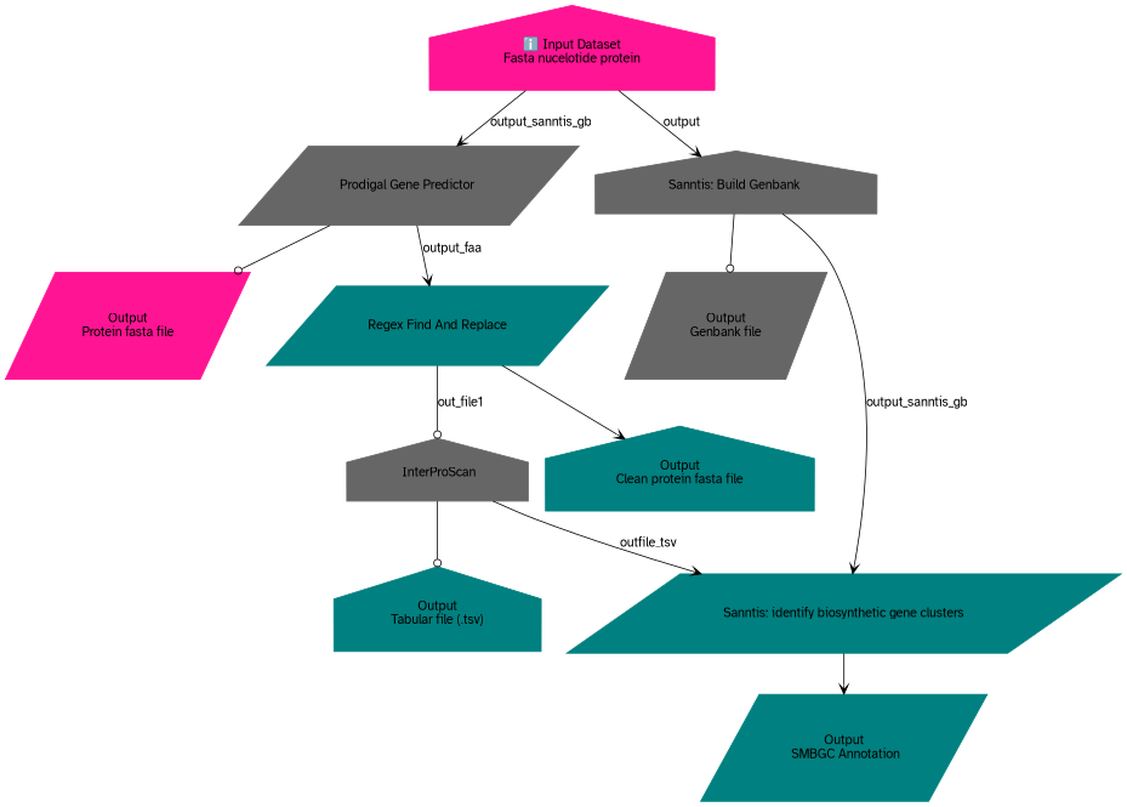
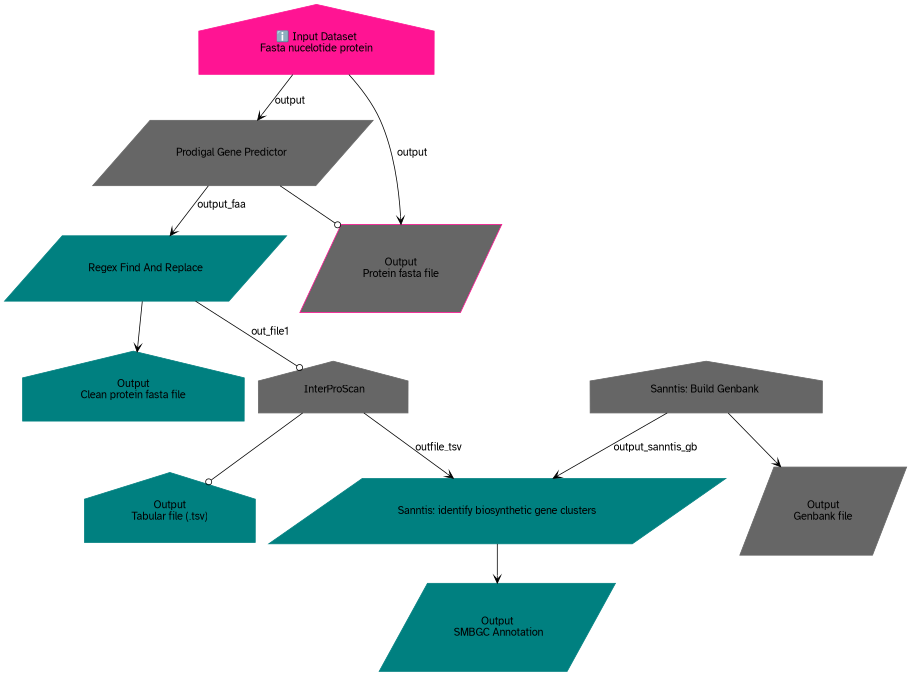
  digraph {
    node [color=teal fontname="Atkinson Hyperlegible" margin="0.2,0.2" shape=parallelogram style=filled]
    edge [arrowhead=vee fontname="Atkinson Hyperlegible"]
    n1 [color=deeppink label="ℹ️ Input Dataset\nFasta nucelotide protein" shape=house]
    n2 [color=gray40 label="Prodigal Gene Predictor "]
    n3 [color=gray40 label="Sanntis: Build Genbank " shape=house]
-   n4 [color=deeppink label="Output\nProtein fasta file"]
+   n4 [color=deeppink label="Output\nProtein fasta file" fillcolor=gray40]
    n5 [label="Regex Find And Replace"]
    n6 [color=gray40 label="Output\nGenbank file"]
    n7 [label="Sanntis: identify biosynthetic gene clusters"]
    n8 [label="Output\nClean protein fasta file" shape=house]
    n9 [color=gray40 label=" InterProScan" shape=house]
    n10 [label="Output\n SMBGC Annotation"]
    n11 [label="Output\nTabular file (.tsv)" shape=house]
-   n1 -> n2 [label=output_sanntis_gb]
-   n1 -> n3 [label=output]
+   n1 -> n2 [label=output]
+   n1 -> n4 [label=output]
    n2 -> n4 [arrowhead=odot]
    n2 -> n5 [label=output_faa]
-   n3 -> n6 [arrowhead=odot]
+   n3 -> n6
    n3 -> n7 [label=output_sanntis_gb]
    n5 -> n8
    n5 -> n9 [arrowhead=odot label=out_file1]
    n7 -> n10
    n9 -> n7 [label=outfile_tsv]
    n9 -> n11 [arrowhead=odot]
  }
